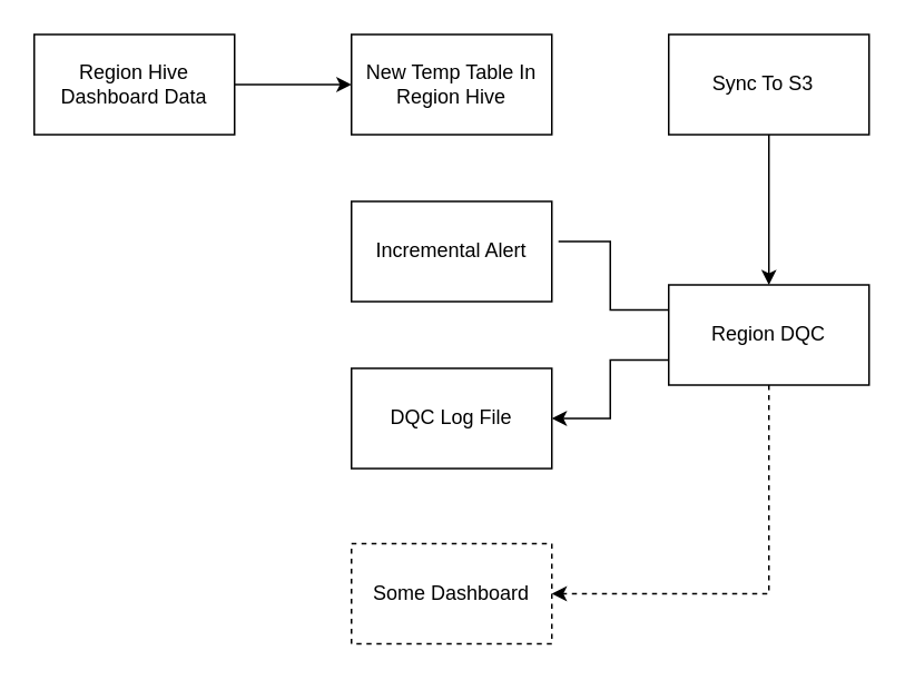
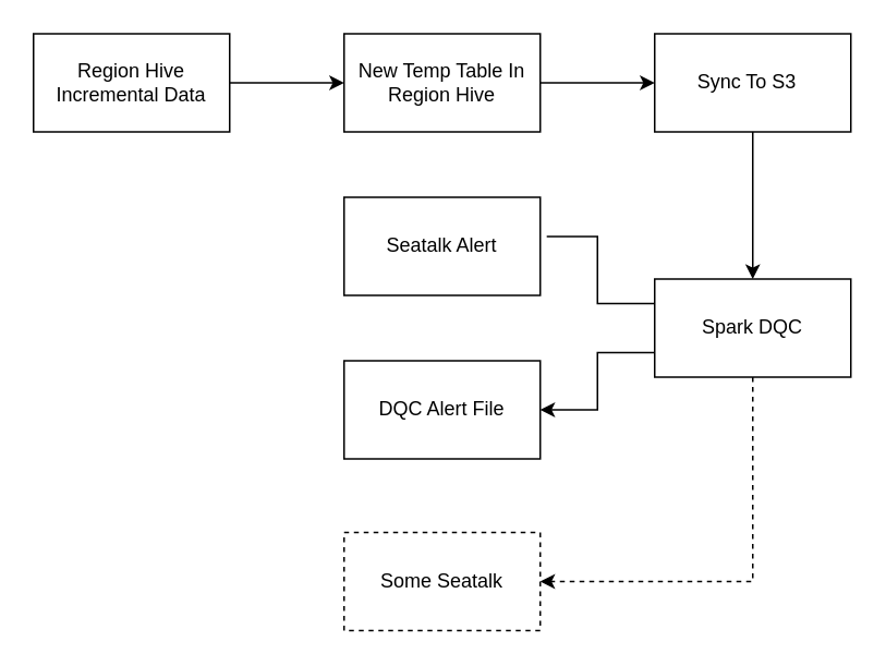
  <mxCell id="0" />
  <mxCell id="1" parent="0" />
  <mxCell id="2" style="edgeStyle=orthogonalEdgeStyle;rounded=0;orthogonalLoop=1;jettySize=auto;html=1;exitX=1;exitY=0.5;exitDx=0;exitDy=0;entryX=0;entryY=0.5;entryDx=0;entryDy=0;" edge="1" parent="1" source="3" target="5"><mxGeometry relative="1" as="geometry" /></mxCell>
- <mxCell id="3" value="Region Hive&lt;br&gt;Dashboard Data" style="rounded=0;whiteSpace=wrap;html=1;" vertex="1" parent="1"><mxGeometry x="20" y="20" width="120" height="60" as="geometry" /></mxCell>
+ <mxCell id="3" value="Region Hive&lt;br&gt;Incremental Data" style="rounded=0;whiteSpace=wrap;html=1;" vertex="1" parent="1"><mxGeometry x="20" y="20" width="120" height="60" as="geometry" /></mxCell>
+ <mxCell id="4" style="edgeStyle=orthogonalEdgeStyle;rounded=0;orthogonalLoop=1;jettySize=auto;html=1;exitX=1;exitY=0.5;exitDx=0;exitDy=0;entryX=0;entryY=0.5;entryDx=0;entryDy=0;" edge="1" parent="1" source="5" target="7"><mxGeometry relative="1" as="geometry" /></mxCell>
  <mxCell id="5" value="New Temp Table In Region Hive" style="rounded=0;whiteSpace=wrap;html=1;" vertex="1" parent="1"><mxGeometry x="210" y="20" width="120" height="60" as="geometry" /></mxCell>
  <mxCell id="6" style="edgeStyle=orthogonalEdgeStyle;rounded=0;orthogonalLoop=1;jettySize=auto;html=1;exitX=0.5;exitY=1;exitDx=0;exitDy=0;" edge="1" parent="1" source="7" target="11"><mxGeometry relative="1" as="geometry" /></mxCell>
  <mxCell id="7" value="Sync To S3&amp;nbsp;&amp;nbsp;" style="rounded=0;whiteSpace=wrap;html=1;" vertex="1" parent="1"><mxGeometry x="400" y="20" width="120" height="60" as="geometry" /></mxCell>
  <mxCell id="8" style="edgeStyle=orthogonalEdgeStyle;rounded=0;orthogonalLoop=1;jettySize=auto;html=1;exitX=0;exitY=0.25;exitDx=0;exitDy=0;entryX=1.033;entryY=0.4;entryDx=0;entryDy=0;entryPerimeter=0;endArrow=none;" edge="1" parent="1" source="11" target="12"><mxGeometry relative="1" as="geometry" /></mxCell>
  <mxCell id="9" style="edgeStyle=orthogonalEdgeStyle;rounded=0;orthogonalLoop=1;jettySize=auto;html=1;exitX=0;exitY=0.75;exitDx=0;exitDy=0;entryX=1;entryY=0.5;entryDx=0;entryDy=0;" edge="1" parent="1" source="11" target="13"><mxGeometry relative="1" as="geometry" /></mxCell>
  <mxCell id="10" style="edgeStyle=orthogonalEdgeStyle;rounded=0;orthogonalLoop=1;jettySize=auto;html=1;exitX=0.5;exitY=1;exitDx=0;exitDy=0;entryX=1;entryY=0.5;entryDx=0;entryDy=0;dashed=1;" edge="1" parent="1" source="11" target="14"><mxGeometry relative="1" as="geometry" /></mxCell>
- <mxCell id="11" value="Region DQC" style="rounded=0;whiteSpace=wrap;html=1;" vertex="1" parent="1"><mxGeometry x="400" y="170" width="120" height="60" as="geometry" /></mxCell>
- <mxCell id="12" value="Incremental Alert" style="rounded=0;whiteSpace=wrap;html=1;" vertex="1" parent="1"><mxGeometry x="210" y="120" width="120" height="60" as="geometry" /></mxCell>
- <mxCell id="13" value="DQC Log File&lt;br&gt;" style="rounded=0;whiteSpace=wrap;html=1;" vertex="1" parent="1"><mxGeometry x="210" y="220" width="120" height="60" as="geometry" /></mxCell>
- <mxCell id="14" value="Some Dashboard" style="rounded=0;whiteSpace=wrap;html=1;dashed=1;" vertex="1" parent="1"><mxGeometry x="210" y="325" width="120" height="60" as="geometry" /></mxCell>
+ <mxCell id="11" value="Spark DQC" style="rounded=0;whiteSpace=wrap;html=1;" vertex="1" parent="1"><mxGeometry x="400" y="170" width="120" height="60" as="geometry" /></mxCell>
+ <mxCell id="12" value="Seatalk Alert" style="rounded=0;whiteSpace=wrap;html=1;" vertex="1" parent="1"><mxGeometry x="210" y="120" width="120" height="60" as="geometry" /></mxCell>
+ <mxCell id="13" value="DQC Alert File&lt;br&gt;" style="rounded=0;whiteSpace=wrap;html=1;" vertex="1" parent="1"><mxGeometry x="210" y="220" width="120" height="60" as="geometry" /></mxCell>
+ <mxCell id="14" value="Some Seatalk" style="rounded=0;whiteSpace=wrap;html=1;dashed=1;" vertex="1" parent="1"><mxGeometry x="210" y="325" width="120" height="60" as="geometry" /></mxCell>
